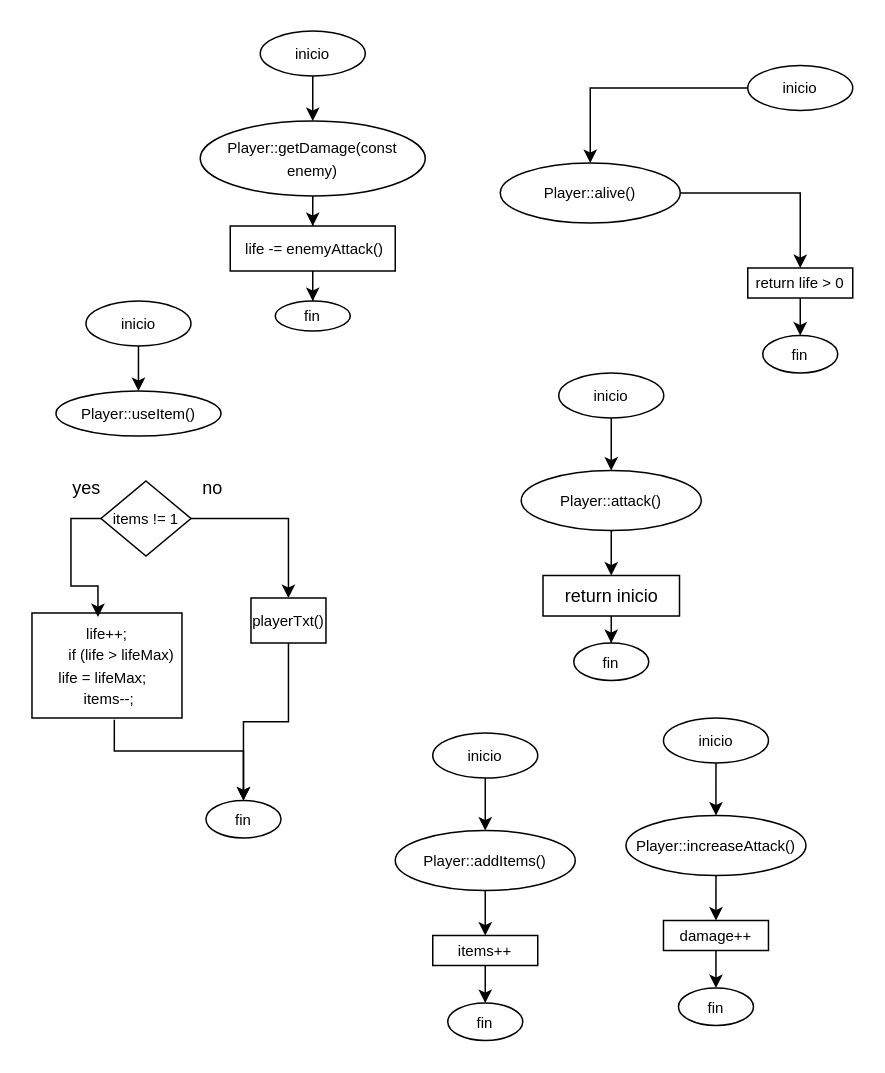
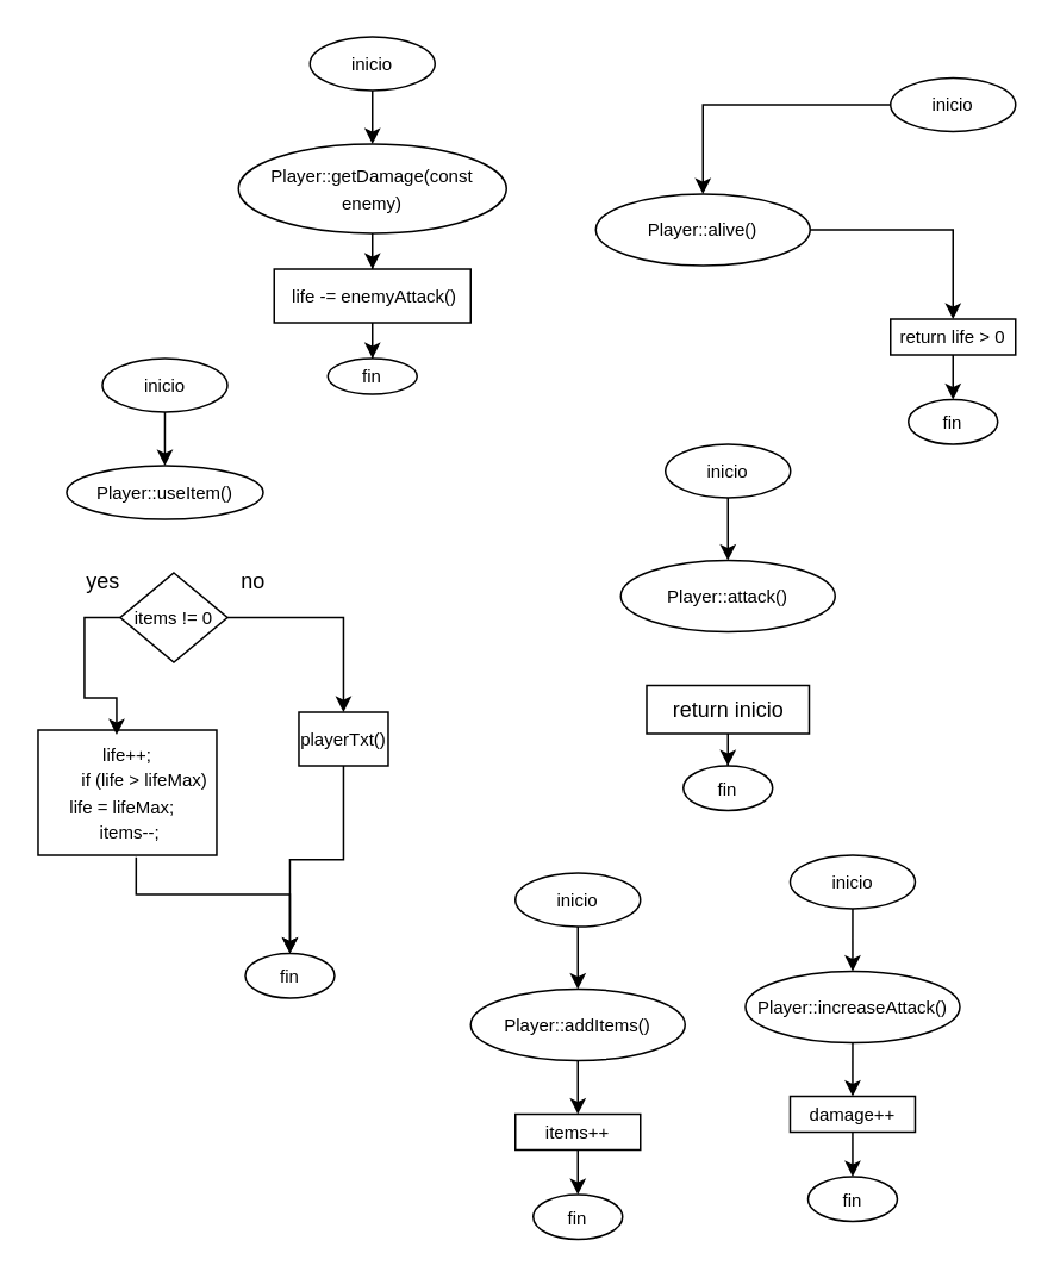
  <mxCell id="0" />
  <mxCell id="1" parent="0" />
  <mxCell id="2" value="" style="edgeStyle=orthogonalEdgeStyle;rounded=0;orthogonalLoop=1;jettySize=auto;html=1;" edge="1" parent="1" source="3" target="5"><mxGeometry relative="1" as="geometry" /></mxCell>
  <mxCell id="3" value="&lt;font style=&quot;font-size: 10px;&quot;&gt;inicio&lt;/font&gt;" style="ellipse;whiteSpace=wrap;html=1;" vertex="1" parent="1"><mxGeometry x="173" y="20" width="70" height="30" as="geometry" /></mxCell>
  <mxCell id="4" value="" style="edgeStyle=orthogonalEdgeStyle;rounded=0;orthogonalLoop=1;jettySize=auto;html=1;" edge="1" parent="1" source="5" target="7"><mxGeometry relative="1" as="geometry" /></mxCell>
  <mxCell id="5" value="&lt;div&gt;&lt;span style=&quot;font-size: 10px; background-color: transparent; color: light-dark(rgb(0, 0, 0), rgb(255, 255, 255));&quot;&gt;Player::getDamage(const enemy)&lt;/span&gt;&lt;/div&gt;" style="ellipse;whiteSpace=wrap;html=1;" vertex="1" parent="1"><mxGeometry x="133" y="80" width="150" height="50" as="geometry" /></mxCell>
  <mxCell id="6" value="" style="edgeStyle=orthogonalEdgeStyle;rounded=0;orthogonalLoop=1;jettySize=auto;html=1;" edge="1" parent="1" source="7" target="8"><mxGeometry relative="1" as="geometry" /></mxCell>
  <mxCell id="7" value="&lt;font style=&quot;font-size: 10px;&quot;&gt;&amp;nbsp;life -= enemyAttack()&lt;/font&gt;" style="rounded=0;whiteSpace=wrap;html=1;" vertex="1" parent="1"><mxGeometry x="153" y="150" width="110" height="30" as="geometry" /></mxCell>
  <mxCell id="8" value="&lt;div&gt;&lt;span style=&quot;font-size: 10px;&quot;&gt;fin&lt;/span&gt;&lt;/div&gt;" style="ellipse;whiteSpace=wrap;html=1;" vertex="1" parent="1"><mxGeometry x="183" y="200" width="50" height="20" as="geometry" /></mxCell>
- <mxCell id="9" style="edgeStyle=orthogonalEdgeStyle;rounded=0;orthogonalLoop=1;jettySize=auto;html=1;entryX=0.5;entryY=0;entryDx=0;entryDy=0;" edge="1" parent="1" source="10" target="14"><mxGeometry relative="1" as="geometry" /></mxCell>
  <mxCell id="10" value="&lt;font style=&quot;font-size: 10px;&quot;&gt;Player::attack()&lt;/font&gt;" style="ellipse;whiteSpace=wrap;html=1;" vertex="1" parent="1"><mxGeometry x="347" y="313" width="120" height="40" as="geometry" /></mxCell>
  <mxCell id="11" style="edgeStyle=orthogonalEdgeStyle;rounded=0;orthogonalLoop=1;jettySize=auto;html=1;entryX=0.5;entryY=0;entryDx=0;entryDy=0;" edge="1" parent="1" source="12" target="10"><mxGeometry relative="1" as="geometry"><mxPoint x="462" y="308" as="targetPoint" /></mxGeometry></mxCell>
  <mxCell id="12" value="&lt;font style=&quot;font-size: 10px;&quot;&gt;inicio&lt;/font&gt;" style="ellipse;whiteSpace=wrap;html=1;" vertex="1" parent="1"><mxGeometry x="372" y="248" width="70" height="30" as="geometry" /></mxCell>
  <mxCell id="13" value="" style="edgeStyle=orthogonalEdgeStyle;rounded=0;orthogonalLoop=1;jettySize=auto;html=1;" edge="1" parent="1" source="14" target="15"><mxGeometry relative="1" as="geometry" /></mxCell>
  <mxCell id="14" value="return inicio" style="rounded=0;whiteSpace=wrap;html=1;" vertex="1" parent="1"><mxGeometry x="361.5" y="383" width="91" height="27" as="geometry" /></mxCell>
  <mxCell id="15" value="&lt;span style=&quot;font-size: 10px;&quot;&gt;fin&lt;/span&gt;" style="ellipse;whiteSpace=wrap;html=1;" vertex="1" parent="1"><mxGeometry x="382" y="428" width="50" height="25" as="geometry" /></mxCell>
  <mxCell id="16" style="edgeStyle=orthogonalEdgeStyle;rounded=0;orthogonalLoop=1;jettySize=auto;html=1;entryX=0.5;entryY=0;entryDx=0;entryDy=0;" edge="1" parent="1" source="17" target="21"><mxGeometry relative="1" as="geometry" /></mxCell>
  <mxCell id="17" value="&lt;font style=&quot;font-size: 10px;&quot;&gt;Player::alive()&lt;/font&gt;" style="ellipse;whiteSpace=wrap;html=1;" vertex="1" parent="1"><mxGeometry x="333" y="108" width="120" height="40" as="geometry" /></mxCell>
  <mxCell id="18" style="edgeStyle=orthogonalEdgeStyle;rounded=0;orthogonalLoop=1;jettySize=auto;html=1;entryX=0.5;entryY=0;entryDx=0;entryDy=0;" edge="1" parent="1" source="19" target="17"><mxGeometry relative="1" as="geometry"><mxPoint x="588" y="103" as="targetPoint" /></mxGeometry></mxCell>
  <mxCell id="19" value="&lt;font style=&quot;font-size: 10px;&quot;&gt;inicio&lt;/font&gt;" style="ellipse;whiteSpace=wrap;html=1;" vertex="1" parent="1"><mxGeometry x="498" y="43" width="70" height="30" as="geometry" /></mxCell>
  <mxCell id="20" value="" style="edgeStyle=orthogonalEdgeStyle;rounded=0;orthogonalLoop=1;jettySize=auto;html=1;" edge="1" parent="1" source="21" target="22"><mxGeometry relative="1" as="geometry" /></mxCell>
  <mxCell id="21" value="&lt;span style=&quot;font-size: 10px;&quot;&gt;return life &amp;gt; 0&lt;/span&gt;" style="rounded=0;whiteSpace=wrap;html=1;" vertex="1" parent="1"><mxGeometry x="498" y="178" width="70" height="20" as="geometry" /></mxCell>
  <mxCell id="22" value="&lt;span style=&quot;font-size: 10px;&quot;&gt;fin&lt;/span&gt;" style="ellipse;whiteSpace=wrap;html=1;" vertex="1" parent="1"><mxGeometry x="508" y="223" width="50" height="25" as="geometry" /></mxCell>
  <mxCell id="23" value="" style="edgeStyle=orthogonalEdgeStyle;rounded=0;orthogonalLoop=1;jettySize=auto;html=1;" edge="1" parent="1" source="24" target="25"><mxGeometry relative="1" as="geometry" /></mxCell>
  <mxCell id="24" value="&lt;font style=&quot;font-size: 10px;&quot;&gt;inicio&lt;/font&gt;" style="ellipse;whiteSpace=wrap;html=1;" vertex="1" parent="1"><mxGeometry x="56.82" y="200" width="70" height="30" as="geometry" /></mxCell>
  <mxCell id="25" value="&lt;div&gt;&lt;span style=&quot;font-size: 10px; background-color: transparent; color: light-dark(rgb(0, 0, 0), rgb(255, 255, 255));&quot;&gt;Player::useItem()&lt;/span&gt;&lt;/div&gt;" style="ellipse;whiteSpace=wrap;html=1;" vertex="1" parent="1"><mxGeometry x="36.82" y="260" width="110" height="30" as="geometry" /></mxCell>
  <mxCell id="26" style="edgeStyle=orthogonalEdgeStyle;rounded=0;orthogonalLoop=1;jettySize=auto;html=1;exitX=1;exitY=0.5;exitDx=0;exitDy=0;" edge="1" parent="1" source="27" target="33"><mxGeometry relative="1" as="geometry" /></mxCell>
- <mxCell id="27" value="&lt;font style=&quot;font-size: 10px;&quot;&gt;items != 1&lt;/font&gt;" style="rhombus;whiteSpace=wrap;html=1;" vertex="1" parent="1"><mxGeometry x="66.82" y="320" width="60" height="50" as="geometry" /></mxCell>
+ <mxCell id="27" value="&lt;font style=&quot;font-size: 10px;&quot;&gt;items != 0&lt;/font&gt;" style="rhombus;whiteSpace=wrap;html=1;" vertex="1" parent="1"><mxGeometry x="66.82" y="320" width="60" height="50" as="geometry" /></mxCell>
  <mxCell id="28" style="edgeStyle=orthogonalEdgeStyle;rounded=0;orthogonalLoop=1;jettySize=auto;html=1;entryX=0.5;entryY=0;entryDx=0;entryDy=0;exitX=0.549;exitY=1.016;exitDx=0;exitDy=0;exitPerimeter=0;" edge="1" parent="1" source="29" target="35"><mxGeometry relative="1" as="geometry"><Array as="points"><mxPoint x="75.82" y="500" /><mxPoint x="161.82" y="500" /></Array></mxGeometry></mxCell>
  <mxCell id="29" value="&lt;div&gt;&lt;span style=&quot;font-size: 10px; background-color: transparent; color: light-dark(rgb(0, 0, 0), rgb(255, 255, 255));&quot;&gt;life++;&lt;/span&gt;&lt;/div&gt;&lt;div&gt;&lt;font style=&quot;font-size: 10px;&quot;&gt;&amp;nbsp; &amp;nbsp; &amp;nbsp; &amp;nbsp;if (life &amp;gt; lifeMax) life = lifeMax;&amp;nbsp;&amp;nbsp;&lt;/font&gt;&lt;/div&gt;&lt;div&gt;&lt;span style=&quot;font-size: 10px; background-color: transparent; color: light-dark(rgb(0, 0, 0), rgb(255, 255, 255));&quot;&gt;&amp;nbsp;items--;&lt;/span&gt;&lt;/div&gt;" style="rounded=0;whiteSpace=wrap;html=1;" vertex="1" parent="1"><mxGeometry x="20.82" y="408" width="100" height="70" as="geometry" /></mxCell>
  <mxCell id="30" style="edgeStyle=orthogonalEdgeStyle;rounded=0;orthogonalLoop=1;jettySize=auto;html=1;entryX=0.44;entryY=0.039;entryDx=0;entryDy=0;entryPerimeter=0;exitX=0;exitY=0.5;exitDx=0;exitDy=0;" edge="1" parent="1" source="27" target="29"><mxGeometry relative="1" as="geometry" /></mxCell>
  <mxCell id="31" value="yes" style="text;html=1;align=center;verticalAlign=middle;resizable=0;points=[];autosize=1;strokeColor=none;fillColor=none;" vertex="1" parent="1"><mxGeometry x="36.82" y="310" width="40" height="30" as="geometry" /></mxCell>
  <mxCell id="32" style="edgeStyle=orthogonalEdgeStyle;rounded=0;orthogonalLoop=1;jettySize=auto;html=1;" edge="1" parent="1" source="33" target="35"><mxGeometry relative="1" as="geometry" /></mxCell>
  <mxCell id="33" value="&lt;font style=&quot;font-size: 10px;&quot;&gt;playerTxt()&lt;/font&gt;" style="rounded=0;whiteSpace=wrap;html=1;" vertex="1" parent="1"><mxGeometry x="166.82" y="398" width="50" height="30" as="geometry" /></mxCell>
  <mxCell id="34" value="no" style="text;html=1;align=center;verticalAlign=middle;resizable=0;points=[];autosize=1;strokeColor=none;fillColor=none;" vertex="1" parent="1"><mxGeometry x="120.82" y="310" width="40" height="30" as="geometry" /></mxCell>
  <mxCell id="35" value="&lt;span style=&quot;font-size: 10px;&quot;&gt;fin&lt;/span&gt;" style="ellipse;whiteSpace=wrap;html=1;" vertex="1" parent="1"><mxGeometry x="136.82" y="533" width="50" height="25" as="geometry" /></mxCell>
  <mxCell id="36" style="edgeStyle=orthogonalEdgeStyle;rounded=0;orthogonalLoop=1;jettySize=auto;html=1;entryX=0.5;entryY=0;entryDx=0;entryDy=0;" edge="1" parent="1" source="37" target="41"><mxGeometry relative="1" as="geometry" /></mxCell>
  <mxCell id="37" value="&lt;font style=&quot;font-size: 10px;&quot;&gt;Player::addItems()&lt;/font&gt;" style="ellipse;whiteSpace=wrap;html=1;" vertex="1" parent="1"><mxGeometry x="263" y="553" width="120" height="40" as="geometry" /></mxCell>
  <mxCell id="38" style="edgeStyle=orthogonalEdgeStyle;rounded=0;orthogonalLoop=1;jettySize=auto;html=1;entryX=0.5;entryY=0;entryDx=0;entryDy=0;" edge="1" parent="1" source="39" target="37"><mxGeometry relative="1" as="geometry"><mxPoint x="378" y="548" as="targetPoint" /></mxGeometry></mxCell>
  <mxCell id="39" value="&lt;font style=&quot;font-size: 10px;&quot;&gt;inicio&lt;/font&gt;" style="ellipse;whiteSpace=wrap;html=1;" vertex="1" parent="1"><mxGeometry x="288" y="488" width="70" height="30" as="geometry" /></mxCell>
  <mxCell id="40" value="" style="edgeStyle=orthogonalEdgeStyle;rounded=0;orthogonalLoop=1;jettySize=auto;html=1;" edge="1" parent="1" source="41" target="42"><mxGeometry relative="1" as="geometry" /></mxCell>
  <mxCell id="41" value="&lt;span style=&quot;font-size: 10px;&quot;&gt;items++&lt;/span&gt;" style="rounded=0;whiteSpace=wrap;html=1;" vertex="1" parent="1"><mxGeometry x="288" y="623" width="70" height="20" as="geometry" /></mxCell>
  <mxCell id="42" value="&lt;span style=&quot;font-size: 10px;&quot;&gt;fin&lt;/span&gt;" style="ellipse;whiteSpace=wrap;html=1;" vertex="1" parent="1"><mxGeometry x="298" y="668" width="50" height="25" as="geometry" /></mxCell>
  <mxCell id="43" style="edgeStyle=orthogonalEdgeStyle;rounded=0;orthogonalLoop=1;jettySize=auto;html=1;entryX=0.5;entryY=0;entryDx=0;entryDy=0;" edge="1" parent="1" source="44" target="48"><mxGeometry relative="1" as="geometry" /></mxCell>
  <mxCell id="44" value="&lt;font style=&quot;font-size: 10px;&quot;&gt;Player::increaseAttack()&lt;/font&gt;" style="ellipse;whiteSpace=wrap;html=1;" vertex="1" parent="1"><mxGeometry x="416.82" y="543" width="120" height="40" as="geometry" /></mxCell>
  <mxCell id="45" style="edgeStyle=orthogonalEdgeStyle;rounded=0;orthogonalLoop=1;jettySize=auto;html=1;entryX=0.5;entryY=0;entryDx=0;entryDy=0;" edge="1" parent="1" source="46" target="44"><mxGeometry relative="1" as="geometry"><mxPoint x="531.82" y="538" as="targetPoint" /></mxGeometry></mxCell>
  <mxCell id="46" value="&lt;font style=&quot;font-size: 10px;&quot;&gt;inicio&lt;/font&gt;" style="ellipse;whiteSpace=wrap;html=1;" vertex="1" parent="1"><mxGeometry x="441.82" y="478" width="70" height="30" as="geometry" /></mxCell>
  <mxCell id="47" value="" style="edgeStyle=orthogonalEdgeStyle;rounded=0;orthogonalLoop=1;jettySize=auto;html=1;" edge="1" parent="1" source="48" target="49"><mxGeometry relative="1" as="geometry" /></mxCell>
  <mxCell id="48" value="&lt;span style=&quot;font-size: 10px;&quot;&gt;damage++&lt;/span&gt;" style="rounded=0;whiteSpace=wrap;html=1;" vertex="1" parent="1"><mxGeometry x="441.82" y="613" width="70" height="20" as="geometry" /></mxCell>
  <mxCell id="49" value="&lt;span style=&quot;font-size: 10px;&quot;&gt;fin&lt;/span&gt;" style="ellipse;whiteSpace=wrap;html=1;" vertex="1" parent="1"><mxGeometry x="451.82" y="658" width="50" height="25" as="geometry" /></mxCell>
